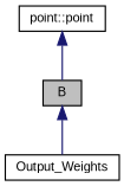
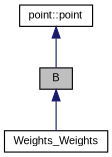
  digraph {
    fontname="Liberation Sans"
    rankdir=TB
    node [color=black fillcolor=white fontname="Liberation Sans" fontsize=10 shape=record style=filled]
    edge [color=midnightblue dir=back fontname="Liberation Sans" fontsize=10 labelfontname=Helvetica labelfontsize=10 style=solid]
    n1 [fillcolor=grey75 fontcolor=black height=0.2 label=B width=0.4]
-   n2 [height=0.2 label=Output_Weights width=0.4]
+   n2 [height=0.2 label=Weights_Weights width=0.4]
    n3 [height=0.2 label="point::point" width=0.4]
    n1 -> n2
    n3 -> n1
  }
